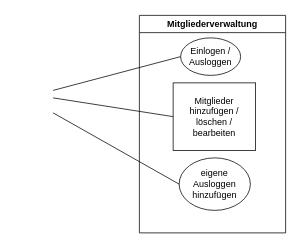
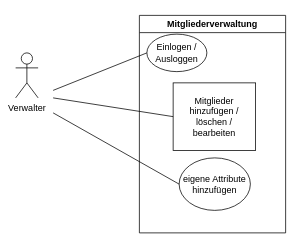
  <mxCell id="0" />
  <mxCell id="1" parent="0" />
+ <mxCell id="2" value="Verwalter" style="shape=umlActor;verticalLabelPosition=bottom;verticalAlign=top;html=1;outlineConnect=0;" parent="1" vertex="1"><mxGeometry x="20" y="70" width="30" height="60" as="geometry" /></mxCell>
  <mxCell id="3" value="Mitgliederverwaltung" style="swimlane;" parent="1" vertex="1"><mxGeometry x="185" y="20" width="195" height="290" as="geometry" /></mxCell>
- <mxCell id="4" value="Einlogen / Ausloggen" style="ellipse;whiteSpace=wrap;html=1;" parent="3" vertex="1"><mxGeometry x="55" y="30" width="80" height="50" as="geometry" /></mxCell>
+ <mxCell id="4" value="Einlogen / Ausloggen" style="ellipse;whiteSpace=wrap;html=1;" parent="3" vertex="1"><mxGeometry x="10" y="25" width="80" height="50" as="geometry" /></mxCell>
  <mxCell id="5" value="&lt;span&gt;Mitglieder hinzufügen / löschen / bearbeiten&lt;/span&gt;" style="whiteSpace=wrap;html=1;rounded=0;" parent="3" vertex="1"><mxGeometry x="45" y="90" width="110" height="90" as="geometry" /></mxCell>
- <mxCell id="6" value="eigene Ausloggen hinzufügen" style="ellipse;whiteSpace=wrap;html=1;" parent="3" vertex="1"><mxGeometry x="53" y="190" width="95" height="70" as="geometry" /></mxCell>
+ <mxCell id="6" value="eigene Attribute hinzufügen" style="ellipse;whiteSpace=wrap;html=1;" parent="3" vertex="1"><mxGeometry x="53" y="190" width="95" height="70" as="geometry" /></mxCell>
  <mxCell id="7" value="" style="endArrow=none;html=1;rounded=0;entryX=0;entryY=0.5;entryDx=0;entryDy=0;" parent="1" target="4" edge="1"><mxGeometry width="50" height="50" relative="1" as="geometry"><mxPoint x="70" y="120" as="sourcePoint" /><mxPoint x="230" y="80" as="targetPoint" /></mxGeometry></mxCell>
  <mxCell id="8" value="" style="endArrow=none;html=1;rounded=0;entryX=0;entryY=0.5;entryDx=0;entryDy=0;" parent="1" target="5" edge="1"><mxGeometry width="50" height="50" relative="1" as="geometry"><mxPoint x="70" y="130" as="sourcePoint" /><mxPoint x="240" y="90" as="targetPoint" /></mxGeometry></mxCell>
  <mxCell id="9" value="" style="endArrow=none;html=1;rounded=0;entryX=0;entryY=0.5;entryDx=0;entryDy=0;" parent="1" target="6" edge="1"><mxGeometry width="50" height="50" relative="1" as="geometry"><mxPoint x="70" y="150" as="sourcePoint" /><mxPoint x="240" y="165" as="targetPoint" /></mxGeometry></mxCell>
